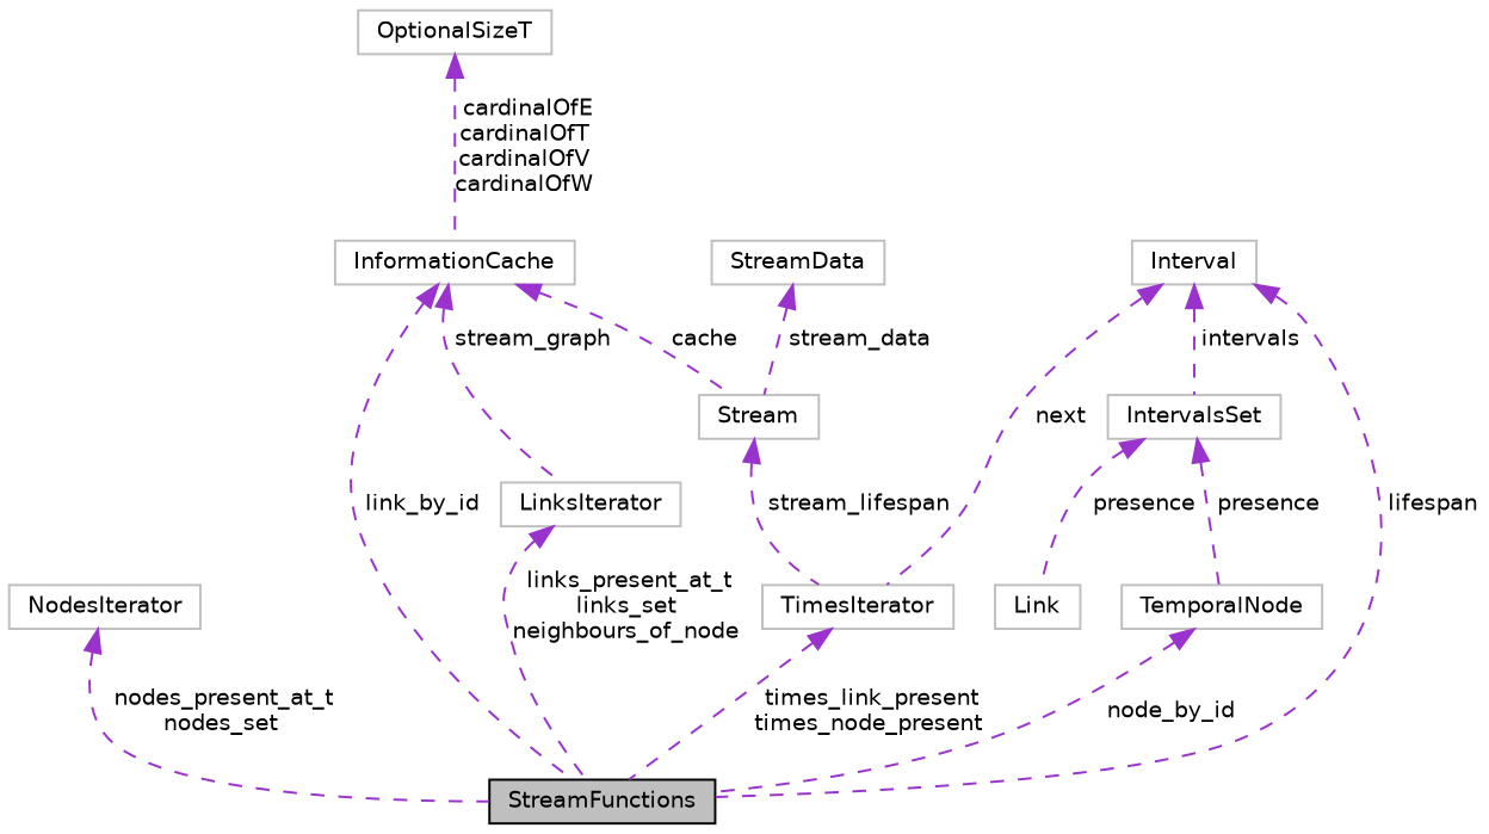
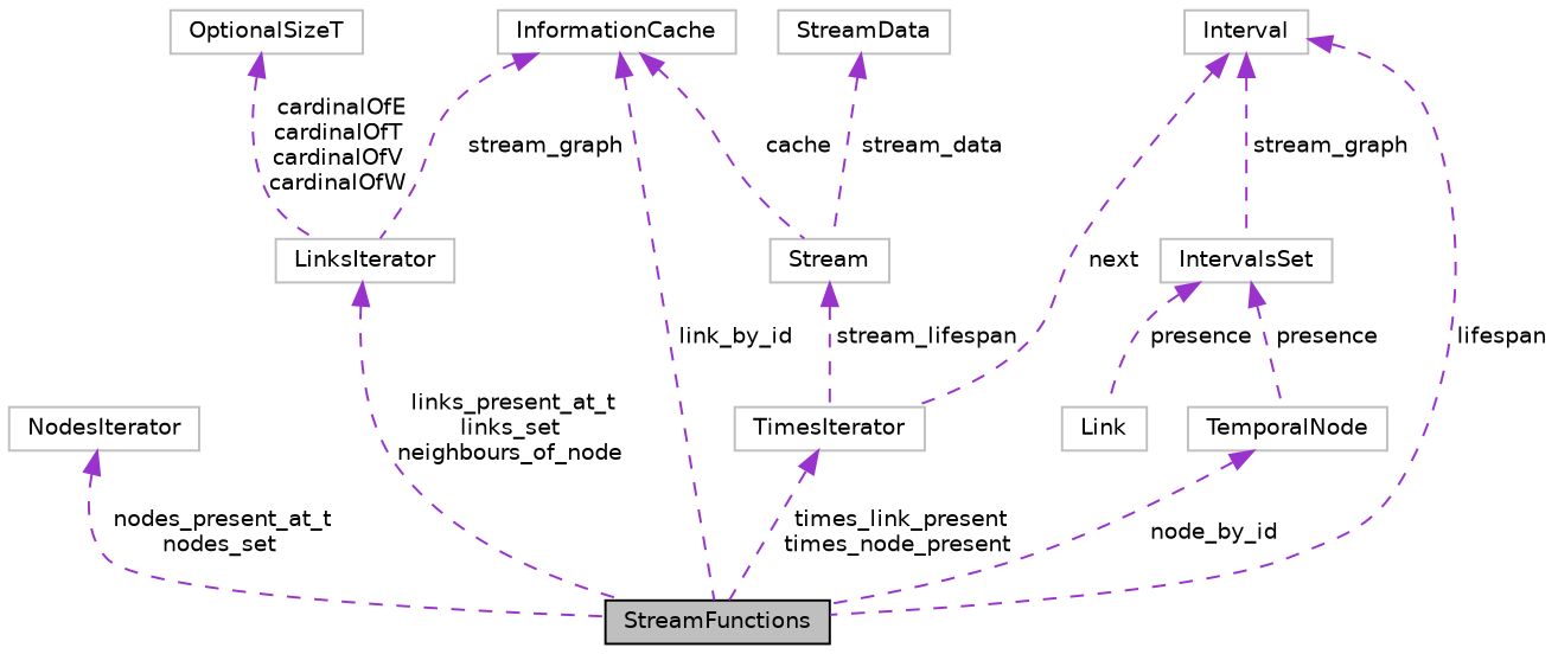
  digraph {
    node [color=grey75 fillcolor=white fontname=Helvetica fontsize=10 shape=record style=filled]
    edge [color=darkorchid3 dir=back fontname=Helvetica fontsize=10 labelfontname=Helvetica labelfontsize=10 style=dashed]
    n1 [color=black fillcolor=grey75 fontcolor=black height=0.2 label=StreamFunctions width=0.4]
    n2 [height=0.2 label=NodesIterator width=0.4]
    n3 [height=0.2 label=Stream width=0.4]
    n4 [height=0.2 label=TimesIterator width=0.4]
    n5 [height=0.2 label=LinksIterator width=0.4]
    n6 [height=0.2 label=StreamData width=0.4]
    n7 [height=0.2 label=InformationCache width=0.4]
    n8 [height=0.2 label=OptionalSizeT width=0.4]
    n9 [height=0.2 label=Interval width=0.4]
    n10 [height=0.2 label=IntervalsSet width=0.4]
    n11 [height=0.2 label=Link width=0.4]
    n12 [height=0.2 label=TemporalNode width=0.4]
    n2 -> n1 [label=" nodes_present_at_t\nnodes_set"]
    n3 -> n4 [label=" stream_lifespan"]
    n4 -> n1 [label=" times_link_present\ntimes_node_present"]
    n5 -> n1 [label=" links_present_at_t\nlinks_set\nneighbours_of_node"]
    n6 -> n3 [label=" stream_data"]
    n7 -> n1 [label=" link_by_id"]
    n7 -> n3 [label=" cache"]
    n7 -> n5 [label=" stream_graph"]
-   n8 -> n7 [label=" cardinalOfE\ncardinalOfT\ncardinalOfV\ncardinalOfW"]
+   n8 -> n5 [label=" cardinalOfE\ncardinalOfT\ncardinalOfV\ncardinalOfW"]
    n9 -> n1 [label=" lifespan"]
    n9 -> n4 [label=" next"]
-   n9 -> n10 [label=" intervals"]
+   n9 -> n10 [label=" stream_graph"]
    n10 -> n11 [label=" presence"]
    n10 -> n12 [label=" presence"]
    n12 -> n1 [label=" node_by_id"]
  }
